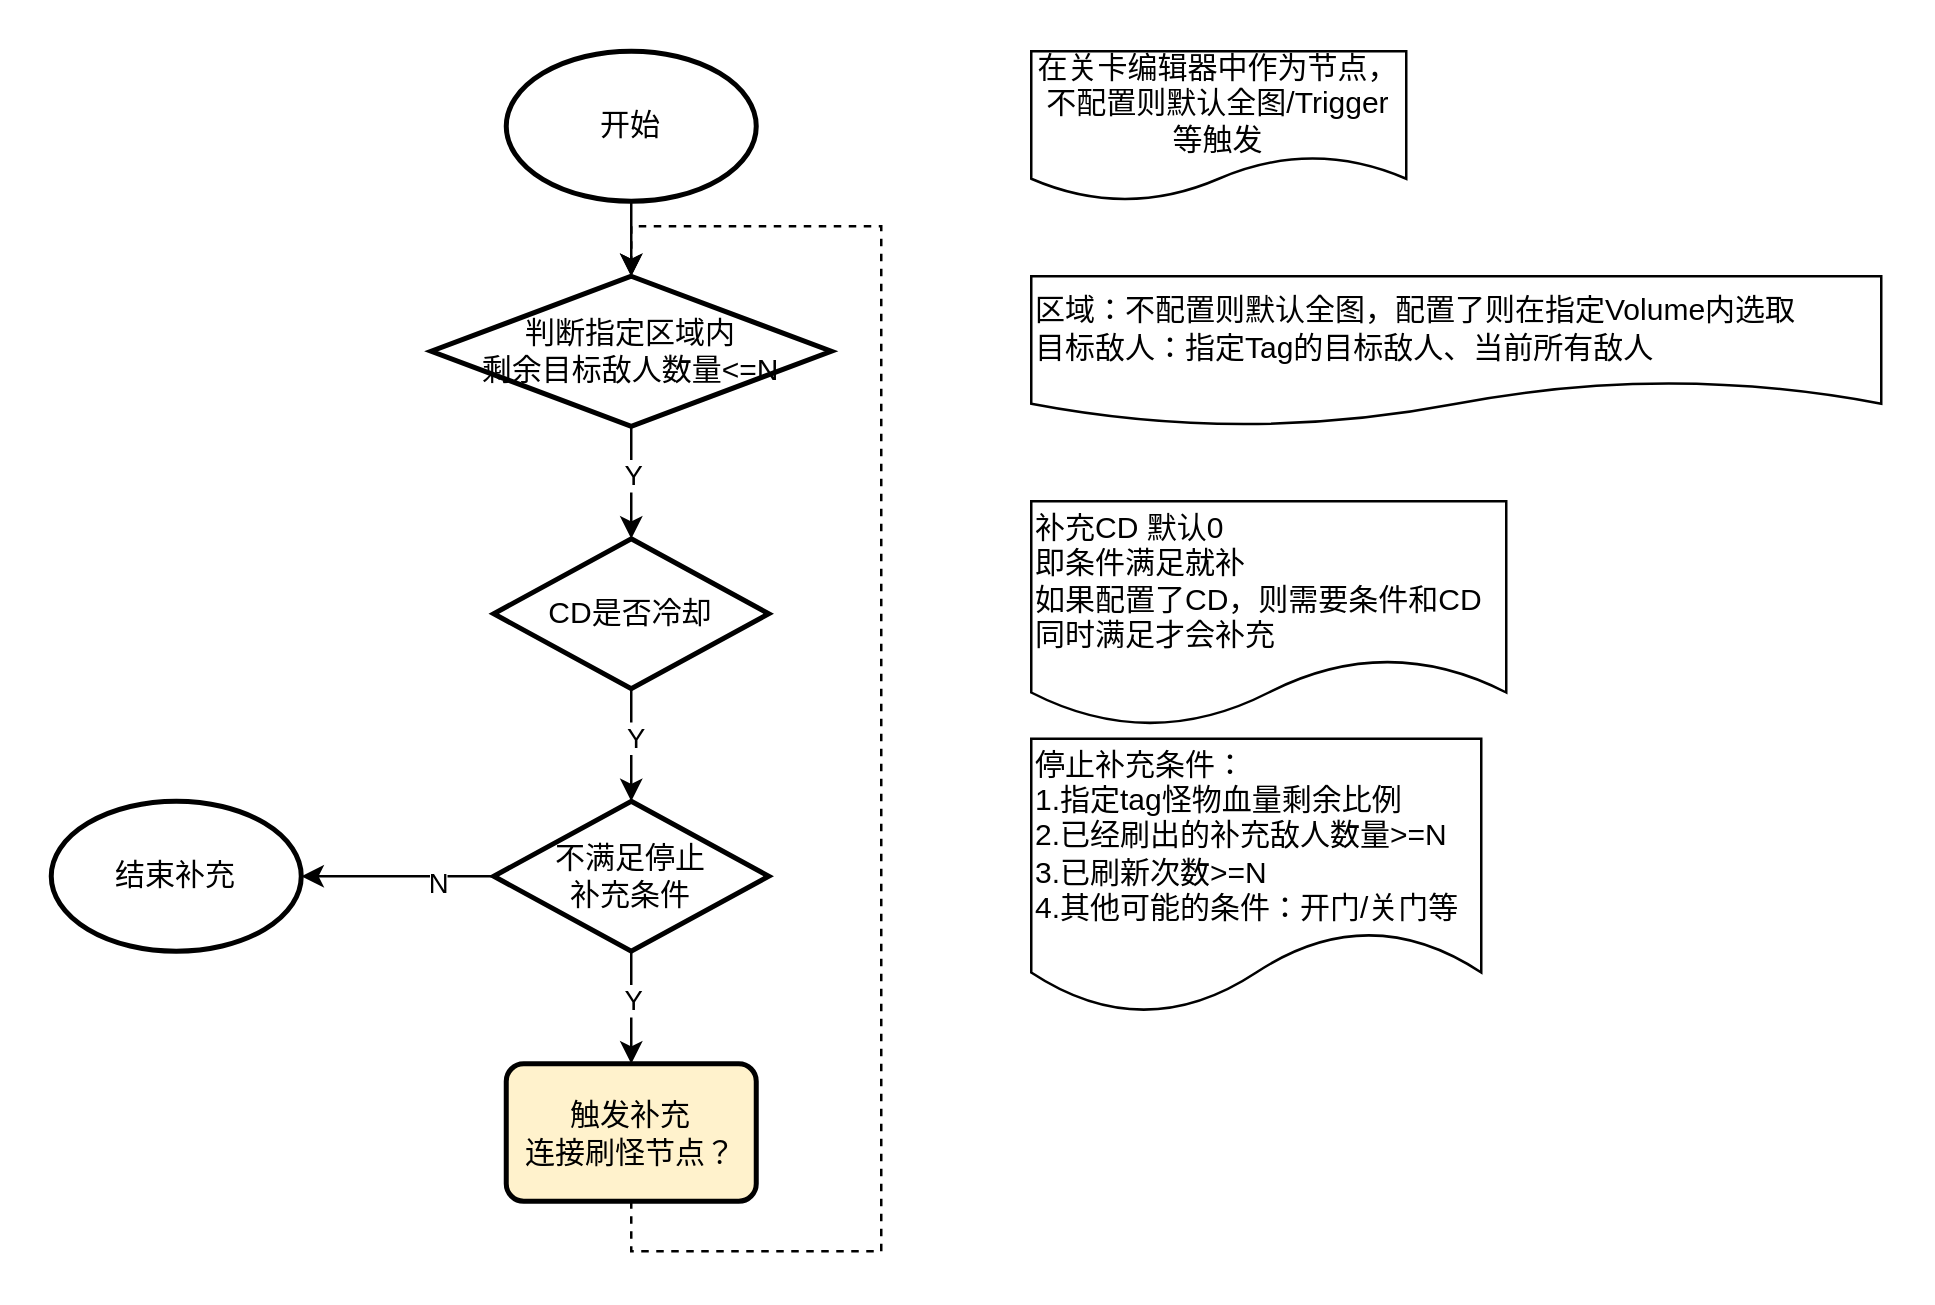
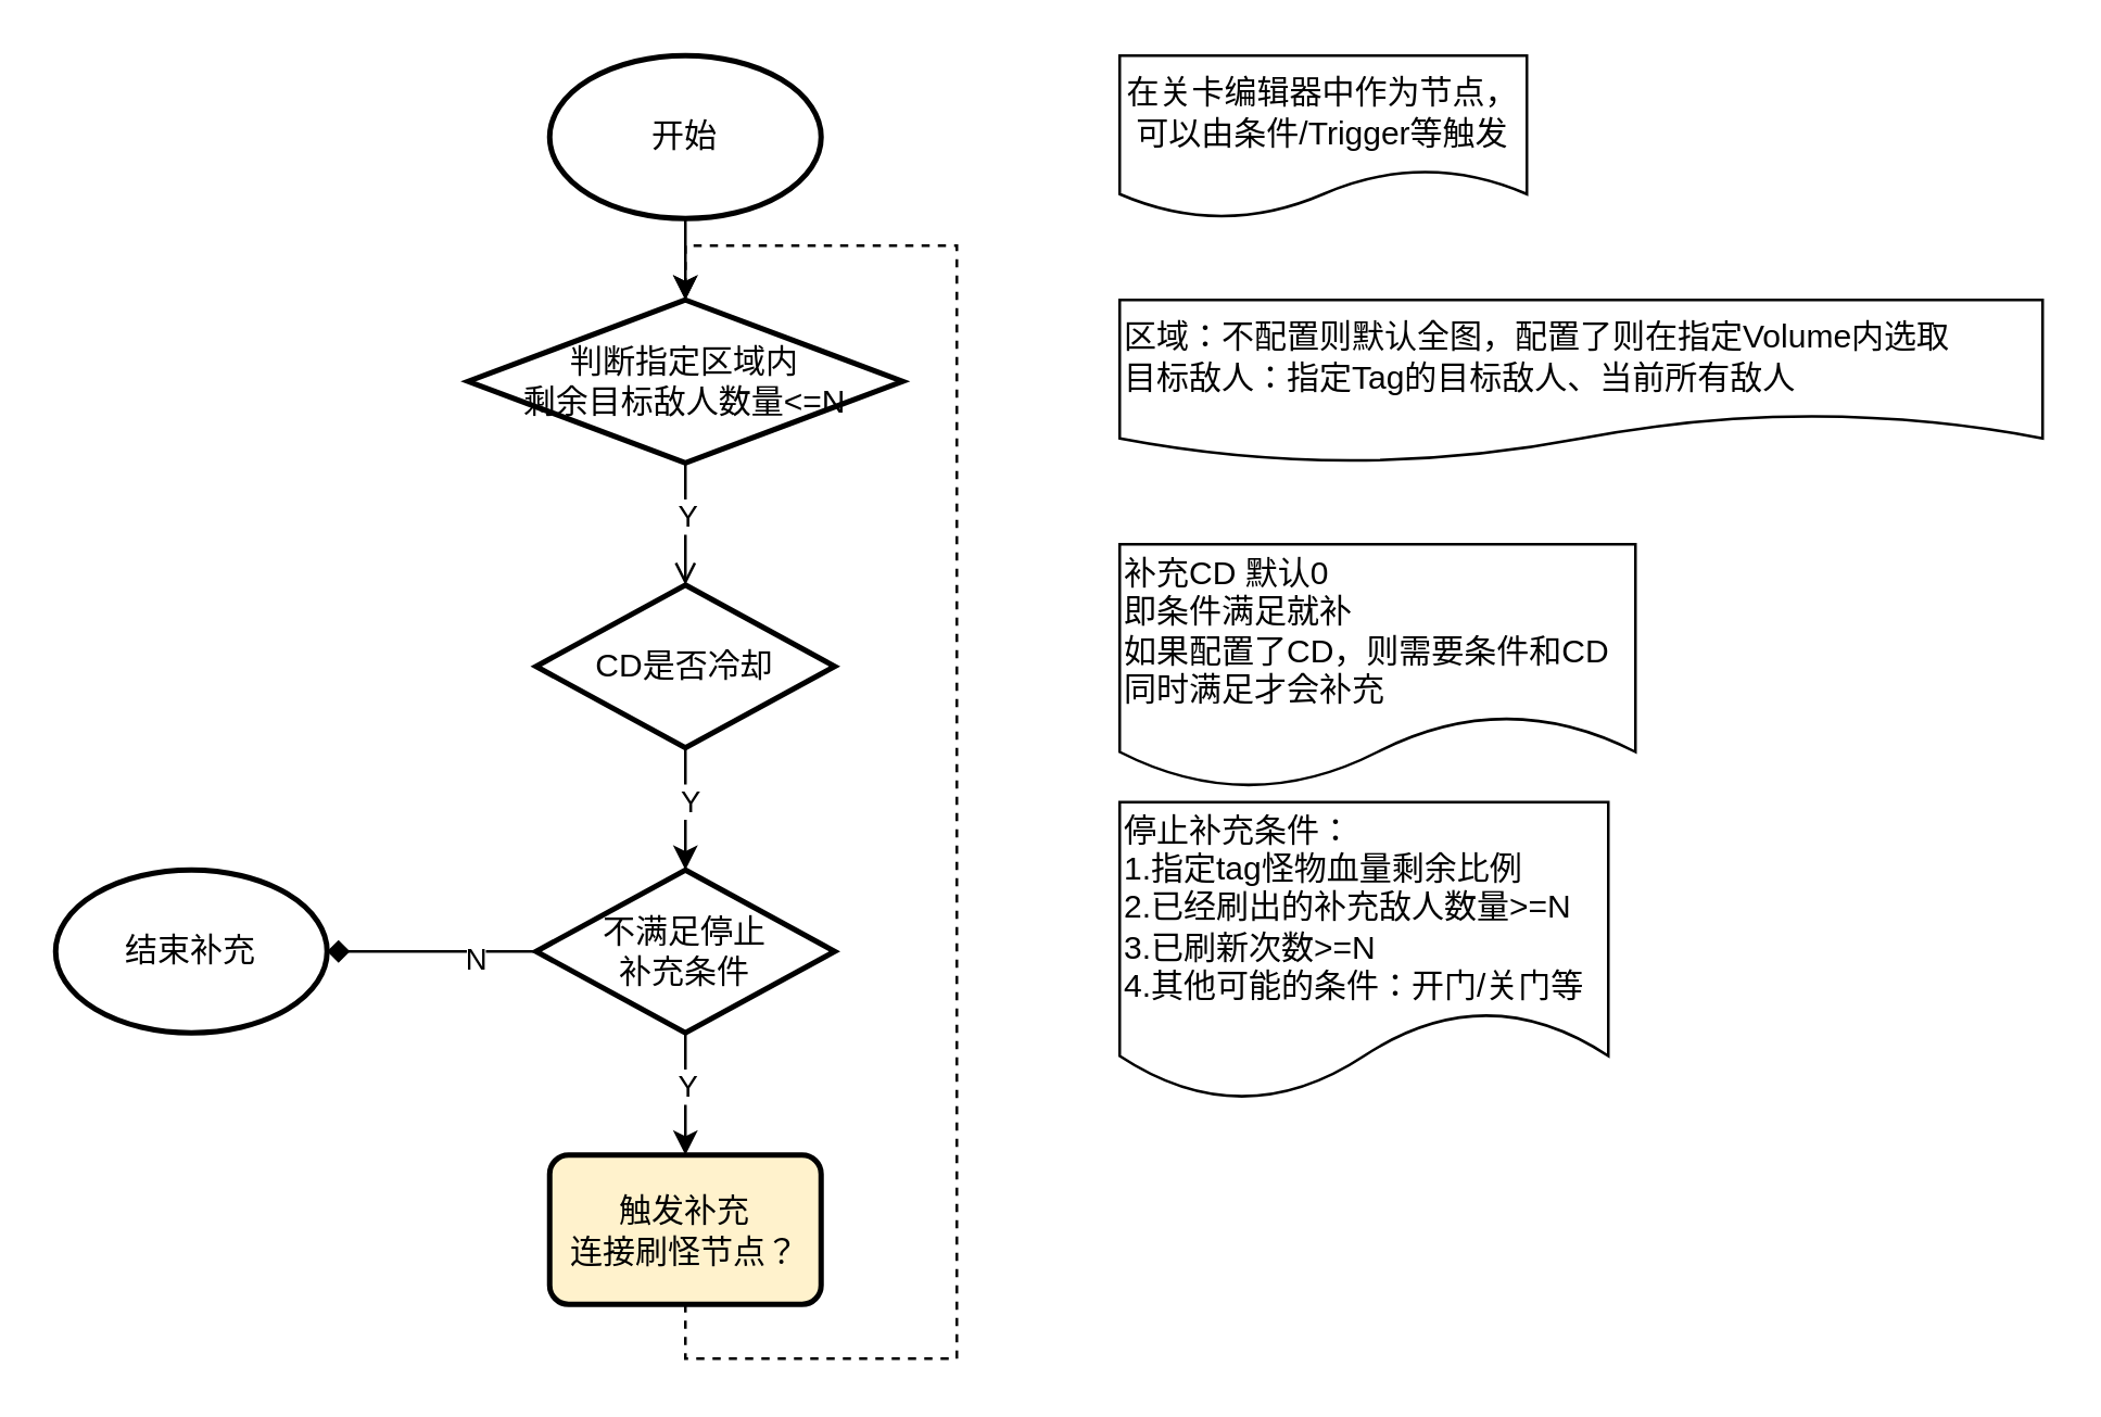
  <mxCell id="0" />
  <mxCell id="1" parent="0" />
  <mxCell id="2" style="edgeStyle=orthogonalEdgeStyle;rounded=0;orthogonalLoop=1;jettySize=auto;html=1;exitX=0.5;exitY=1;exitDx=0;exitDy=0;exitPerimeter=0;entryX=0.5;entryY=0;entryDx=0;entryDy=0;entryPerimeter=0;" edge="1" parent="1" source="3" target="8"><mxGeometry relative="1" as="geometry" /></mxCell>
  <mxCell id="3" value="开始" style="strokeWidth=2;html=1;shape=mxgraph.flowchart.start_1;whiteSpace=wrap;" vertex="1" parent="1"><mxGeometry x="202" y="20" width="100" height="60" as="geometry" /></mxCell>
  <mxCell id="4" style="edgeStyle=orthogonalEdgeStyle;rounded=0;orthogonalLoop=1;jettySize=auto;html=1;exitX=0.5;exitY=1;exitDx=0;exitDy=0;entryX=0.5;entryY=0;entryDx=0;entryDy=0;entryPerimeter=0;dashed=1;" edge="1" parent="1" source="5" target="8"><mxGeometry relative="1" as="geometry"><Array as="points"><mxPoint x="252" y="500" /><mxPoint x="352" y="500" /><mxPoint x="352" y="90" /><mxPoint x="252" y="90" /></Array></mxGeometry></mxCell>
  <mxCell id="5" value="触发补充&lt;br&gt;连接刷怪节点？" style="rounded=1;whiteSpace=wrap;html=1;absoluteArcSize=1;arcSize=14;strokeWidth=2;fillColor=#fff2cc;" vertex="1" parent="1"><mxGeometry x="202" y="425" width="100" height="55" as="geometry" /></mxCell>
- <mxCell id="6" style="edgeStyle=orthogonalEdgeStyle;rounded=0;orthogonalLoop=1;jettySize=auto;html=1;exitX=0.5;exitY=1;exitDx=0;exitDy=0;exitPerimeter=0;entryX=0.5;entryY=0;entryDx=0;entryDy=0;entryPerimeter=0;" edge="1" parent="1" source="8" target="19"><mxGeometry relative="1" as="geometry" /></mxCell>
+ <mxCell id="6" style="edgeStyle=orthogonalEdgeStyle;rounded=0;orthogonalLoop=1;jettySize=auto;html=1;exitX=0.5;exitY=1;exitDx=0;exitDy=0;exitPerimeter=0;entryX=0.5;entryY=0;entryDx=0;entryDy=0;entryPerimeter=0;endArrow=open;" edge="1" parent="1" source="8" target="19"><mxGeometry relative="1" as="geometry" /></mxCell>
  <mxCell id="7" value="Y" style="edgeLabel;html=1;align=center;verticalAlign=middle;resizable=0;points=[];" vertex="1" connectable="0" parent="6"><mxGeometry x="-0.238" y="3" relative="1" as="geometry"><mxPoint x="-3" y="2" as="offset" /></mxGeometry></mxCell>
  <mxCell id="8" value="判断指定区域内&lt;br&gt;剩余目标敌人数量&amp;lt;=N" style="strokeWidth=2;html=1;shape=mxgraph.flowchart.decision;whiteSpace=wrap;" vertex="1" parent="1"><mxGeometry x="172" y="110" width="160" height="60" as="geometry" /></mxCell>
- <mxCell id="9" value="在关卡编辑器中作为节点，不配置则默认全图/Trigger等触发" style="shape=document;whiteSpace=wrap;html=1;boundedLbl=1;" vertex="1" parent="1"><mxGeometry x="412" y="20" width="150" height="60" as="geometry" /></mxCell>
+ <mxCell id="9" value="在关卡编辑器中作为节点，可以由条件/Trigger等触发" style="shape=document;whiteSpace=wrap;html=1;boundedLbl=1;" vertex="1" parent="1"><mxGeometry x="412" y="20" width="150" height="60" as="geometry" /></mxCell>
  <mxCell id="10" value="区域：不配置则默认全图，配置了则在指定Volume内选取&lt;br&gt;目标敌人：指定Tag的目标敌人、当前所有敌人" style="shape=document;whiteSpace=wrap;html=1;boundedLbl=1;align=left;" vertex="1" parent="1"><mxGeometry x="412" y="110" width="340" height="60" as="geometry" /></mxCell>
- <mxCell id="11" style="edgeStyle=orthogonalEdgeStyle;rounded=0;orthogonalLoop=1;jettySize=auto;html=1;exitX=0;exitY=0.5;exitDx=0;exitDy=0;exitPerimeter=0;" edge="1" parent="1" source="15" target="21"><mxGeometry relative="1" as="geometry" /></mxCell>
+ <mxCell id="11" style="edgeStyle=orthogonalEdgeStyle;rounded=0;orthogonalLoop=1;jettySize=auto;html=1;exitX=0;exitY=0.5;exitDx=0;exitDy=0;exitPerimeter=0;endArrow=diamond;" edge="1" parent="1" source="15" target="21"><mxGeometry relative="1" as="geometry" /></mxCell>
  <mxCell id="12" value="N" style="edgeLabel;html=1;align=center;verticalAlign=middle;resizable=0;points=[];" vertex="1" connectable="0" parent="11"><mxGeometry x="-0.41" y="2" relative="1" as="geometry"><mxPoint as="offset" /></mxGeometry></mxCell>
  <mxCell id="13" style="edgeStyle=orthogonalEdgeStyle;rounded=0;orthogonalLoop=1;jettySize=auto;html=1;exitX=0.5;exitY=1;exitDx=0;exitDy=0;exitPerimeter=0;entryX=0.5;entryY=0;entryDx=0;entryDy=0;" edge="1" parent="1" source="15" target="5"><mxGeometry relative="1" as="geometry" /></mxCell>
  <mxCell id="14" value="Y" style="edgeLabel;html=1;align=center;verticalAlign=middle;resizable=0;points=[];" vertex="1" connectable="0" parent="13"><mxGeometry x="-0.148" relative="1" as="geometry"><mxPoint as="offset" /></mxGeometry></mxCell>
  <mxCell id="15" value="不满足停止&lt;br&gt;补充条件" style="strokeWidth=2;html=1;shape=mxgraph.flowchart.decision;whiteSpace=wrap;" vertex="1" parent="1"><mxGeometry x="197" y="320" width="110" height="60" as="geometry" /></mxCell>
  <mxCell id="16" value="停止补充条件：&lt;br&gt;1.指定tag怪物血量剩余比例&lt;br&gt;2.已经刷出的补充敌人数量&amp;gt;=N&lt;br&gt;3.已刷新次数&amp;gt;=N&lt;br&gt;4.其他可能的条件：开门/关门等" style="shape=document;whiteSpace=wrap;html=1;boundedLbl=1;align=left;" vertex="1" parent="1"><mxGeometry x="412" y="295" width="180" height="110" as="geometry" /></mxCell>
  <mxCell id="17" style="edgeStyle=orthogonalEdgeStyle;rounded=0;orthogonalLoop=1;jettySize=auto;html=1;exitX=0.5;exitY=1;exitDx=0;exitDy=0;exitPerimeter=0;entryX=0.5;entryY=0;entryDx=0;entryDy=0;entryPerimeter=0;" edge="1" parent="1" source="19" target="15"><mxGeometry relative="1" as="geometry" /></mxCell>
  <mxCell id="18" value="Y" style="edgeLabel;html=1;align=center;verticalAlign=middle;resizable=0;points=[];" vertex="1" connectable="0" parent="17"><mxGeometry x="-0.174" y="1" relative="1" as="geometry"><mxPoint as="offset" /></mxGeometry></mxCell>
  <mxCell id="19" value="CD是否冷却" style="strokeWidth=2;html=1;shape=mxgraph.flowchart.decision;whiteSpace=wrap;" vertex="1" parent="1"><mxGeometry x="197" y="215" width="110" height="60" as="geometry" /></mxCell>
  <mxCell id="20" value="补充CD 默认0&lt;br&gt;即条件满足就补&lt;br&gt;如果配置了CD，则需要条件和CD同时满足才会补充" style="shape=document;whiteSpace=wrap;html=1;boundedLbl=1;align=left;" vertex="1" parent="1"><mxGeometry x="412" y="200" width="190" height="90" as="geometry" /></mxCell>
  <mxCell id="21" value="结束补充" style="strokeWidth=2;html=1;shape=mxgraph.flowchart.start_1;whiteSpace=wrap;" vertex="1" parent="1"><mxGeometry x="20" y="320" width="100" height="60" as="geometry" /></mxCell>
